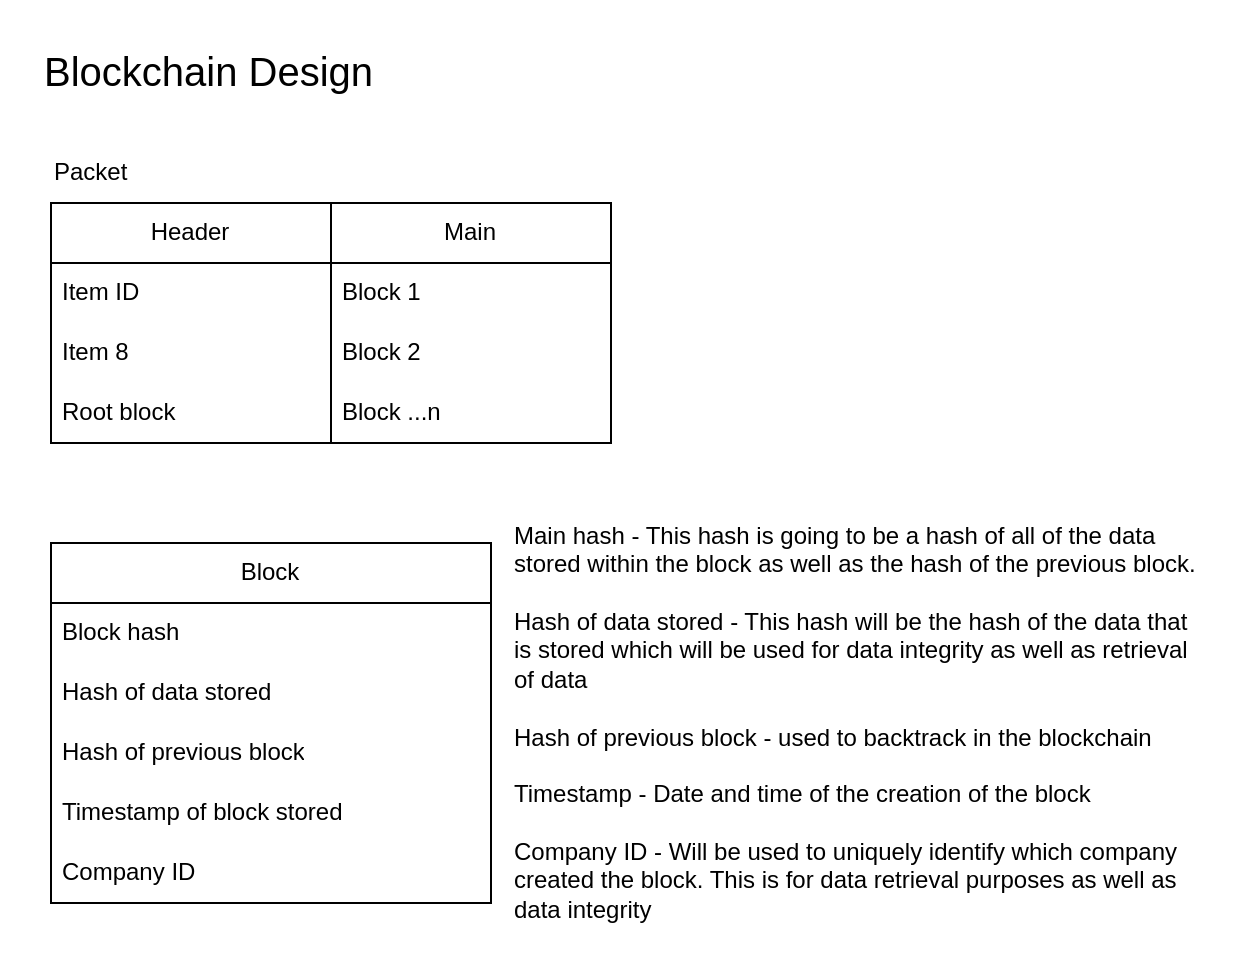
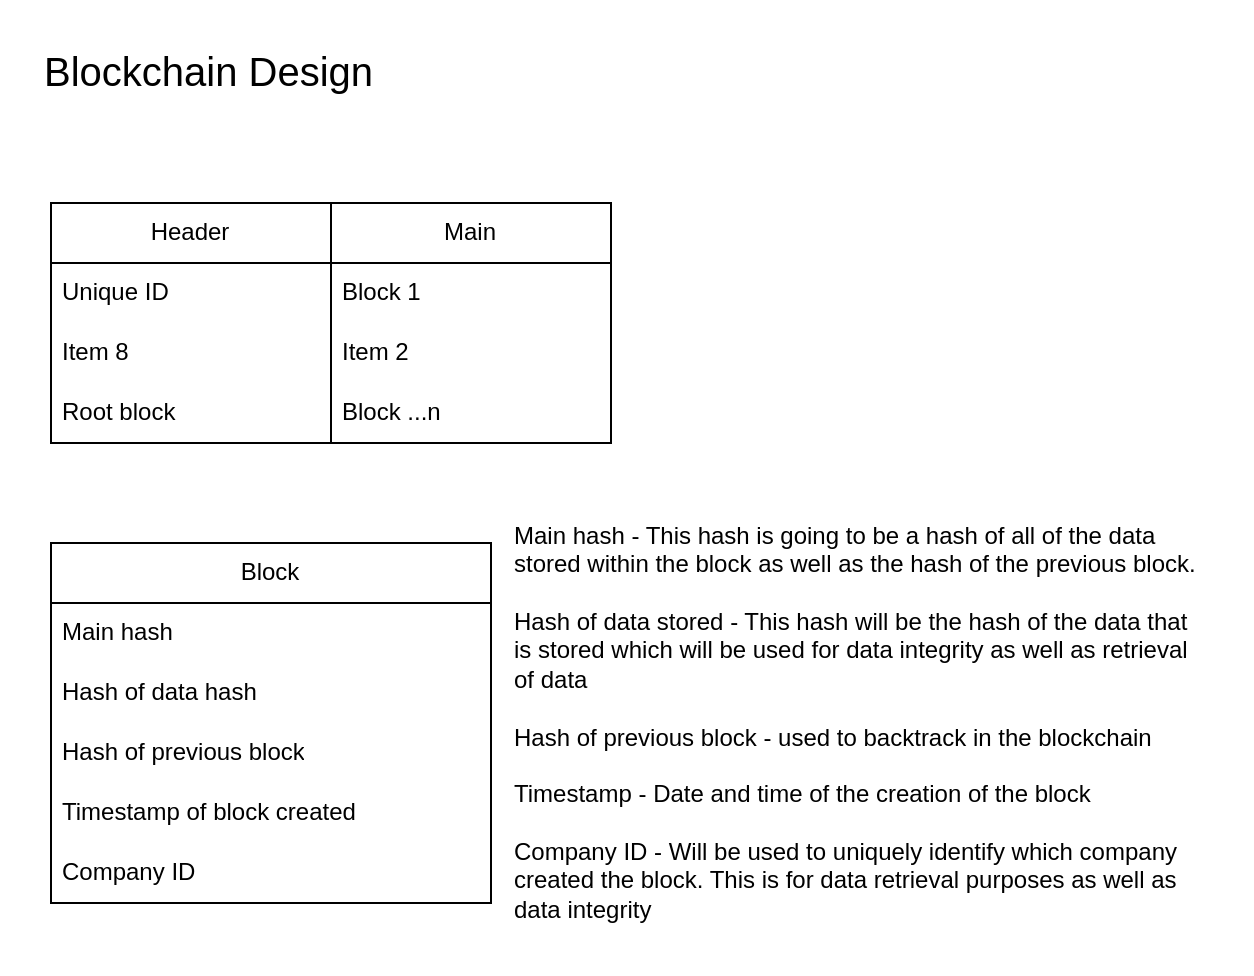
  <mxCell id="0" />
  <mxCell id="1" parent="0" />
  <mxCell id="2" value="Blockchain Design" style="text;html=1;strokeColor=none;fillColor=none;align=left;verticalAlign=middle;whiteSpace=wrap;rounded=0;fontSize=20;" parent="1" vertex="1"><mxGeometry x="20" y="20" width="170" height="30" as="geometry" /></mxCell>
  <mxCell id="3" value="Header" style="swimlane;fontStyle=0;childLayout=stackLayout;horizontal=1;startSize=30;horizontalStack=0;resizeParent=1;resizeParentMax=0;resizeLast=0;collapsible=1;marginBottom=0;whiteSpace=wrap;html=1;fontSize=12;fillColor=default;" parent="1" vertex="1"><mxGeometry x="25" y="101" width="140" height="120" as="geometry"><mxRectangle x="170" y="710" width="80" height="30" as="alternateBounds" /></mxGeometry></mxCell>
- <mxCell id="4" value="Item ID" style="text;strokeColor=none;fillColor=none;align=left;verticalAlign=middle;spacingLeft=4;spacingRight=4;overflow=hidden;points=[[0,0.5],[1,0.5]];portConstraint=eastwest;rotatable=0;whiteSpace=wrap;html=1;fontSize=12;" parent="3" vertex="1"><mxGeometry y="30" width="140" height="30" as="geometry" /></mxCell>
+ <mxCell id="4" value="Unique ID" style="text;strokeColor=none;fillColor=none;align=left;verticalAlign=middle;spacingLeft=4;spacingRight=4;overflow=hidden;points=[[0,0.5],[1,0.5]];portConstraint=eastwest;rotatable=0;whiteSpace=wrap;html=1;fontSize=12;" parent="3" vertex="1"><mxGeometry y="30" width="140" height="30" as="geometry" /></mxCell>
  <mxCell id="5" value="Item 8" style="text;strokeColor=none;fillColor=none;align=left;verticalAlign=middle;spacingLeft=4;spacingRight=4;overflow=hidden;points=[[0,0.5],[1,0.5]];portConstraint=eastwest;rotatable=0;whiteSpace=wrap;html=1;fontSize=12;" parent="3" vertex="1"><mxGeometry y="60" width="140" height="30" as="geometry" /></mxCell>
  <mxCell id="6" value="Root block" style="text;strokeColor=none;fillColor=none;align=left;verticalAlign=middle;spacingLeft=4;spacingRight=4;overflow=hidden;points=[[0,0.5],[1,0.5]];portConstraint=eastwest;rotatable=0;whiteSpace=wrap;html=1;fontSize=12;" parent="3" vertex="1"><mxGeometry y="90" width="140" height="30" as="geometry" /></mxCell>
  <mxCell id="7" value="Main" style="swimlane;fontStyle=0;childLayout=stackLayout;horizontal=1;startSize=30;horizontalStack=0;resizeParent=1;resizeParentMax=0;resizeLast=0;collapsible=1;marginBottom=0;whiteSpace=wrap;html=1;fontSize=12;fillColor=default;" parent="1" vertex="1"><mxGeometry x="165" y="101" width="140" height="120" as="geometry" /></mxCell>
  <mxCell id="8" value="Block 1" style="text;strokeColor=none;fillColor=none;align=left;verticalAlign=middle;spacingLeft=4;spacingRight=4;overflow=hidden;points=[[0,0.5],[1,0.5]];portConstraint=eastwest;rotatable=0;whiteSpace=wrap;html=1;fontSize=12;" parent="7" vertex="1"><mxGeometry y="30" width="140" height="30" as="geometry" /></mxCell>
- <mxCell id="9" value="Block 2" style="text;strokeColor=none;fillColor=none;align=left;verticalAlign=middle;spacingLeft=4;spacingRight=4;overflow=hidden;points=[[0,0.5],[1,0.5]];portConstraint=eastwest;rotatable=0;whiteSpace=wrap;html=1;fontSize=12;" parent="7" vertex="1"><mxGeometry y="60" width="140" height="30" as="geometry" /></mxCell>
+ <mxCell id="9" value="Item 2" style="text;strokeColor=none;fillColor=none;align=left;verticalAlign=middle;spacingLeft=4;spacingRight=4;overflow=hidden;points=[[0,0.5],[1,0.5]];portConstraint=eastwest;rotatable=0;whiteSpace=wrap;html=1;fontSize=12;" parent="7" vertex="1"><mxGeometry y="60" width="140" height="30" as="geometry" /></mxCell>
  <mxCell id="10" value="Block ...n" style="text;strokeColor=none;fillColor=none;align=left;verticalAlign=middle;spacingLeft=4;spacingRight=4;overflow=hidden;points=[[0,0.5],[1,0.5]];portConstraint=eastwest;rotatable=0;whiteSpace=wrap;html=1;fontSize=12;" parent="7" vertex="1"><mxGeometry y="90" width="140" height="30" as="geometry" /></mxCell>
- <mxCell id="11" value="Packet" style="text;html=1;strokeColor=none;fillColor=none;align=left;verticalAlign=middle;whiteSpace=wrap;rounded=0;fontSize=12;" parent="1" vertex="1"><mxGeometry x="25" y="71" width="60" height="30" as="geometry" /></mxCell>
  <mxCell id="12" value="Block" style="swimlane;fontStyle=0;childLayout=stackLayout;horizontal=1;startSize=30;horizontalStack=0;resizeParent=1;resizeParentMax=0;resizeLast=0;collapsible=1;marginBottom=0;whiteSpace=wrap;html=1;fontSize=12;fillColor=default;" parent="1" vertex="1"><mxGeometry x="25" y="271" width="220" height="180" as="geometry" /></mxCell>
- <mxCell id="13" value="Block hash" style="text;strokeColor=none;fillColor=none;align=left;verticalAlign=middle;spacingLeft=4;spacingRight=4;overflow=hidden;points=[[0,0.5],[1,0.5]];portConstraint=eastwest;rotatable=0;whiteSpace=wrap;html=1;fontSize=12;" parent="12" vertex="1"><mxGeometry y="30" width="220" height="30" as="geometry" /></mxCell>
- <mxCell id="14" value="Hash of data stored" style="text;strokeColor=none;fillColor=none;align=left;verticalAlign=middle;spacingLeft=4;spacingRight=4;overflow=hidden;points=[[0,0.5],[1,0.5]];portConstraint=eastwest;rotatable=0;whiteSpace=wrap;html=1;fontSize=12;" parent="12" vertex="1"><mxGeometry y="60" width="220" height="30" as="geometry" /></mxCell>
+ <mxCell id="13" value="Main hash" style="text;strokeColor=none;fillColor=none;align=left;verticalAlign=middle;spacingLeft=4;spacingRight=4;overflow=hidden;points=[[0,0.5],[1,0.5]];portConstraint=eastwest;rotatable=0;whiteSpace=wrap;html=1;fontSize=12;" parent="12" vertex="1"><mxGeometry y="30" width="220" height="30" as="geometry" /></mxCell>
+ <mxCell id="14" value="Hash of data hash" style="text;strokeColor=none;fillColor=none;align=left;verticalAlign=middle;spacingLeft=4;spacingRight=4;overflow=hidden;points=[[0,0.5],[1,0.5]];portConstraint=eastwest;rotatable=0;whiteSpace=wrap;html=1;fontSize=12;" parent="12" vertex="1"><mxGeometry y="60" width="220" height="30" as="geometry" /></mxCell>
  <mxCell id="15" value="Hash of previous block" style="text;strokeColor=none;fillColor=none;align=left;verticalAlign=middle;spacingLeft=4;spacingRight=4;overflow=hidden;points=[[0,0.5],[1,0.5]];portConstraint=eastwest;rotatable=0;whiteSpace=wrap;html=1;fontSize=12;" parent="12" vertex="1"><mxGeometry y="90" width="220" height="30" as="geometry" /></mxCell>
- <mxCell id="16" value="Timestamp of block stored" style="text;strokeColor=none;fillColor=none;align=left;verticalAlign=middle;spacingLeft=4;spacingRight=4;overflow=hidden;points=[[0,0.5],[1,0.5]];portConstraint=eastwest;rotatable=0;whiteSpace=wrap;html=1;fontSize=12;" parent="12" vertex="1"><mxGeometry y="120" width="220" height="30" as="geometry" /></mxCell>
+ <mxCell id="16" value="Timestamp of block created" style="text;strokeColor=none;fillColor=none;align=left;verticalAlign=middle;spacingLeft=4;spacingRight=4;overflow=hidden;points=[[0,0.5],[1,0.5]];portConstraint=eastwest;rotatable=0;whiteSpace=wrap;html=1;fontSize=12;" parent="12" vertex="1"><mxGeometry y="120" width="220" height="30" as="geometry" /></mxCell>
  <mxCell id="17" value="Company ID" style="text;strokeColor=none;fillColor=none;align=left;verticalAlign=middle;spacingLeft=4;spacingRight=4;overflow=hidden;points=[[0,0.5],[1,0.5]];portConstraint=eastwest;rotatable=0;whiteSpace=wrap;html=1;fontSize=12;" parent="12" vertex="1"><mxGeometry y="150" width="220" height="30" as="geometry" /></mxCell>
  <mxCell id="18" value="Main hash - This hash is going to be a hash of all of the data stored within the block as well as the hash of the previous block.&lt;br&gt;&lt;br&gt;Hash of data stored - This hash will be the hash of the data that is stored which will be used for data integrity as well as retrieval of data&lt;br&gt;&lt;br&gt;Hash of previous block - used to backtrack in the blockchain&amp;nbsp;&lt;br&gt;&lt;br&gt;Timestamp - Date and time of the creation of the block&lt;br&gt;&lt;br&gt;Company ID - Will be used to uniquely identify which company created the block. This is for data retrieval purposes as well as data integrity" style="text;html=1;strokeColor=none;fillColor=none;align=left;verticalAlign=middle;whiteSpace=wrap;rounded=0;fontSize=12;" parent="1" vertex="1"><mxGeometry x="255" y="256" width="350" height="210" as="geometry" /></mxCell>
